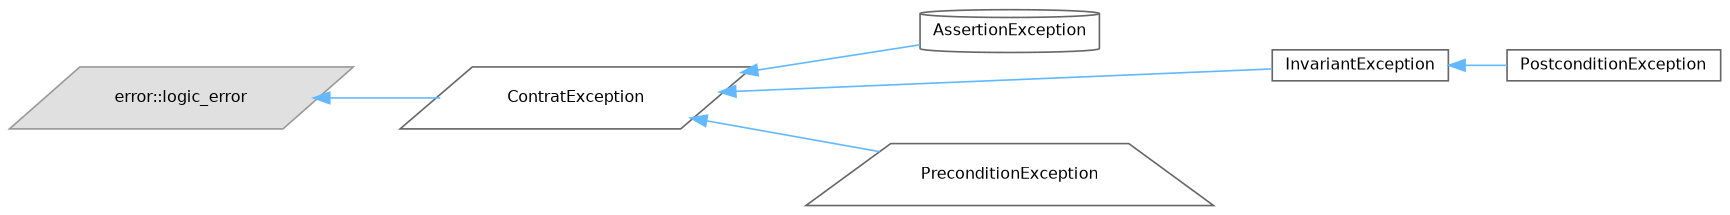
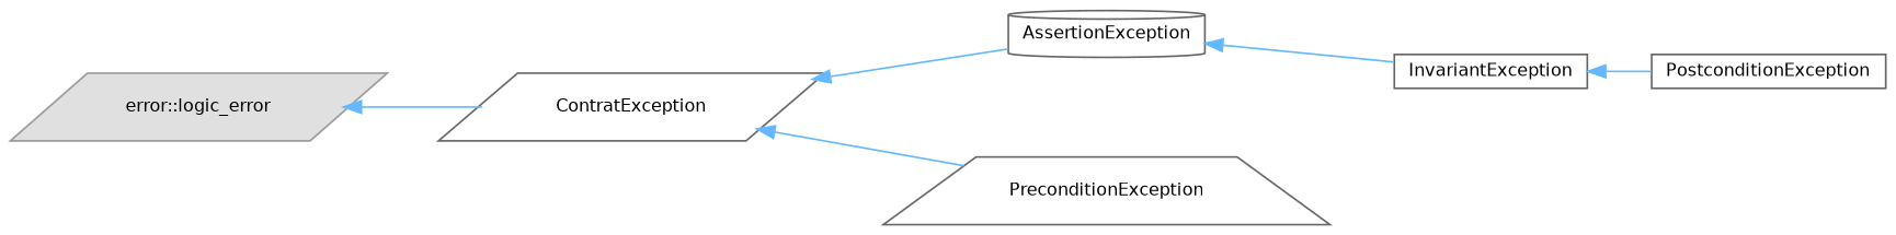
  digraph {
    rankdir=LR
    node [color=grey40 fillcolor=white fontname=Helvetica fontsize=10 shape=parallelogram style=filled]
    edge [color=steelblue1 dir=back fontname=Helvetica fontsize=10 labelfontname=Helvetica labelfontsize=10 style=solid]
    n1 [color=grey60 fillcolor="#E0E0E0" height=0.2 label="error::logic_error" width=0.4]
    n2 [height=0.2 label=ContratException width=0.4]
    n3 [height=0.2 label=AssertionException shape=cylinder width=0.4]
    n4 [height=0.2 label=InvariantException shape=box width=0.4]
    n5 [height=0.2 label=PreconditionException shape=trapezium width=0.4]
    n6 [height=0.2 label=PostconditionException shape=box width=0.4]
    n1 -> n2
    n2 -> n3
-   n2 -> n4
+   n3 -> n4
    n2 -> n5
    n4 -> n6
  }
